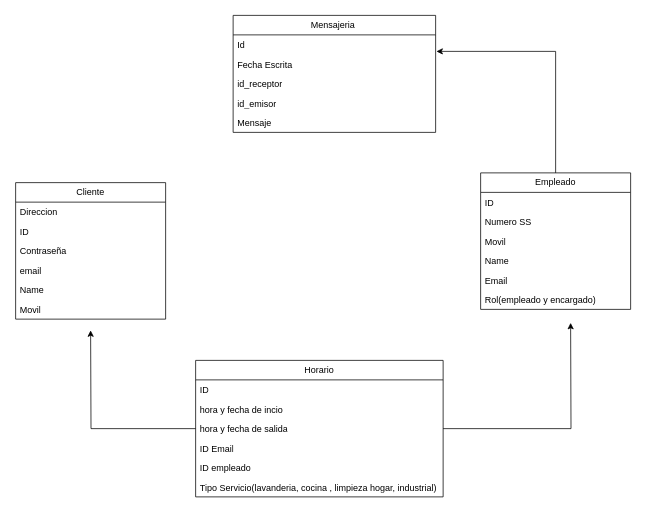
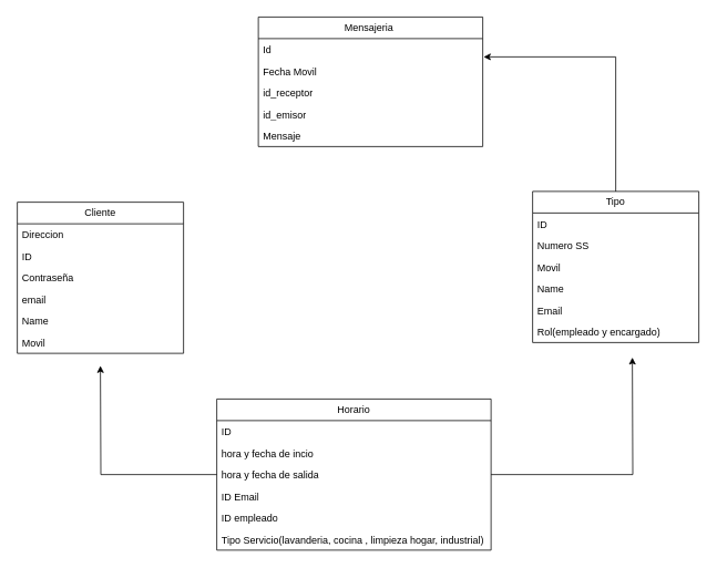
  <mxCell id="0" />
  <mxCell id="1" parent="0" />
  <mxCell id="2" value="Cliente" style="swimlane;fontStyle=0;childLayout=stackLayout;horizontal=1;startSize=26;fillColor=none;horizontalStack=0;resizeParent=1;resizeParentMax=0;resizeLast=0;collapsible=1;marginBottom=0;whiteSpace=wrap;html=1;" vertex="1" parent="1"><mxGeometry y="243" width="200" height="182" as="geometry" x="20" /></mxCell>
  <mxCell id="3" value="Direccion&lt;span style=&quot;white-space: pre;&quot;&gt;&#09;&lt;/span&gt;" style="text;strokeColor=none;fillColor=none;align=left;verticalAlign=top;spacingLeft=4;spacingRight=4;overflow=hidden;rotatable=0;points=[[0,0.5],[1,0.5]];portConstraint=eastwest;whiteSpace=wrap;html=1;" vertex="1" parent="2"><mxGeometry y="26" width="200" height="26" as="geometry" /></mxCell>
  <mxCell id="4" value="ID" style="text;strokeColor=none;fillColor=none;align=left;verticalAlign=top;spacingLeft=4;spacingRight=4;overflow=hidden;rotatable=0;points=[[0,0.5],[1,0.5]];portConstraint=eastwest;whiteSpace=wrap;html=1;" vertex="1" parent="2"><mxGeometry y="52" width="200" height="26" as="geometry" /></mxCell>
  <mxCell id="5" value="Contraseña&amp;nbsp;" style="text;strokeColor=none;fillColor=none;align=left;verticalAlign=top;spacingLeft=4;spacingRight=4;overflow=hidden;rotatable=0;points=[[0,0.5],[1,0.5]];portConstraint=eastwest;whiteSpace=wrap;html=1;" vertex="1" parent="2"><mxGeometry y="78" width="200" height="26" as="geometry" /></mxCell>
  <mxCell id="6" value="email" style="text;strokeColor=none;fillColor=none;align=left;verticalAlign=top;spacingLeft=4;spacingRight=4;overflow=hidden;rotatable=0;points=[[0,0.5],[1,0.5]];portConstraint=eastwest;whiteSpace=wrap;html=1;" vertex="1" parent="2"><mxGeometry y="104" width="200" height="26" as="geometry" /></mxCell>
  <mxCell id="7" value="Name" style="text;strokeColor=none;fillColor=none;align=left;verticalAlign=top;spacingLeft=4;spacingRight=4;overflow=hidden;rotatable=0;points=[[0,0.5],[1,0.5]];portConstraint=eastwest;whiteSpace=wrap;html=1;" vertex="1" parent="2"><mxGeometry y="130" width="200" height="26" as="geometry" /></mxCell>
  <mxCell id="8" value="Movil" style="text;strokeColor=none;fillColor=none;align=left;verticalAlign=top;spacingLeft=4;spacingRight=4;overflow=hidden;rotatable=0;points=[[0,0.5],[1,0.5]];portConstraint=eastwest;whiteSpace=wrap;html=1;" vertex="1" parent="2"><mxGeometry y="156" width="200" height="26" as="geometry" /></mxCell>
- <mxCell id="9" value="Empleado" style="swimlane;fontStyle=0;childLayout=stackLayout;horizontal=1;startSize=26;fillColor=none;horizontalStack=0;resizeParent=1;resizeParentMax=0;resizeLast=0;collapsible=1;marginBottom=0;whiteSpace=wrap;html=1;" vertex="1" parent="1"><mxGeometry x="640" y="230" width="200" height="182" as="geometry" /></mxCell>
+ <mxCell id="9" value="Tipo" style="swimlane;fontStyle=0;childLayout=stackLayout;horizontal=1;startSize=26;fillColor=none;horizontalStack=0;resizeParent=1;resizeParentMax=0;resizeLast=0;collapsible=1;marginBottom=0;whiteSpace=wrap;html=1;" vertex="1" parent="1"><mxGeometry x="640" y="230" width="200" height="182" as="geometry" /></mxCell>
  <mxCell id="10" value="ID&lt;div&gt;&lt;br&gt;&lt;/div&gt;" style="text;strokeColor=none;fillColor=none;align=left;verticalAlign=top;spacingLeft=4;spacingRight=4;overflow=hidden;rotatable=0;points=[[0,0.5],[1,0.5]];portConstraint=eastwest;whiteSpace=wrap;html=1;" vertex="1" parent="9"><mxGeometry y="26" width="200" height="26" as="geometry" /></mxCell>
  <mxCell id="11" value="&lt;div&gt;Numero SS&lt;/div&gt;" style="text;strokeColor=none;fillColor=none;align=left;verticalAlign=top;spacingLeft=4;spacingRight=4;overflow=hidden;rotatable=0;points=[[0,0.5],[1,0.5]];portConstraint=eastwest;whiteSpace=wrap;html=1;" vertex="1" parent="9"><mxGeometry y="52" width="200" height="26" as="geometry" /></mxCell>
  <mxCell id="12" value="Movil" style="text;strokeColor=none;fillColor=none;align=left;verticalAlign=top;spacingLeft=4;spacingRight=4;overflow=hidden;rotatable=0;points=[[0,0.5],[1,0.5]];portConstraint=eastwest;whiteSpace=wrap;html=1;" vertex="1" parent="9"><mxGeometry y="78" width="200" height="26" as="geometry" /></mxCell>
  <mxCell id="13" value="Name" style="text;strokeColor=none;fillColor=none;align=left;verticalAlign=top;spacingLeft=4;spacingRight=4;overflow=hidden;rotatable=0;points=[[0,0.5],[1,0.5]];portConstraint=eastwest;whiteSpace=wrap;html=1;" vertex="1" parent="9"><mxGeometry y="104" width="200" height="26" as="geometry" /></mxCell>
  <mxCell id="14" value="Email" style="text;strokeColor=none;fillColor=none;align=left;verticalAlign=top;spacingLeft=4;spacingRight=4;overflow=hidden;rotatable=0;points=[[0,0.5],[1,0.5]];portConstraint=eastwest;whiteSpace=wrap;html=1;" vertex="1" parent="9"><mxGeometry y="130" width="200" height="26" as="geometry" /></mxCell>
  <mxCell id="15" value="Rol(empleado y encargado)" style="text;strokeColor=none;fillColor=none;align=left;verticalAlign=top;spacingLeft=4;spacingRight=4;overflow=hidden;rotatable=0;points=[[0,0.5],[1,0.5]];portConstraint=eastwest;whiteSpace=wrap;html=1;" vertex="1" parent="9"><mxGeometry y="156" width="200" height="26" as="geometry" /></mxCell>
  <mxCell id="16" style="edgeStyle=orthogonalEdgeStyle;rounded=0;orthogonalLoop=1;jettySize=auto;html=1;" edge="1" parent="1" source="17"><mxGeometry relative="1" as="geometry"><mxPoint x="120" y="440" as="targetPoint" /></mxGeometry></mxCell>
  <mxCell id="17" value="Horario" style="swimlane;fontStyle=0;childLayout=stackLayout;horizontal=1;startSize=26;fillColor=none;horizontalStack=0;resizeParent=1;resizeParentMax=0;resizeLast=0;collapsible=1;marginBottom=0;whiteSpace=wrap;html=1;" vertex="1" parent="1"><mxGeometry x="260" y="480" width="330" height="182" as="geometry" /></mxCell>
  <mxCell id="18" value="ID" style="text;strokeColor=none;fillColor=none;align=left;verticalAlign=top;spacingLeft=4;spacingRight=4;overflow=hidden;rotatable=0;points=[[0,0.5],[1,0.5]];portConstraint=eastwest;whiteSpace=wrap;html=1;" vertex="1" parent="17"><mxGeometry y="26" width="330" height="26" as="geometry" /></mxCell>
  <mxCell id="19" value="hora y fecha de incio" style="text;strokeColor=none;fillColor=none;align=left;verticalAlign=top;spacingLeft=4;spacingRight=4;overflow=hidden;rotatable=0;points=[[0,0.5],[1,0.5]];portConstraint=eastwest;whiteSpace=wrap;html=1;" vertex="1" parent="17"><mxGeometry y="52" width="330" height="26" as="geometry" /></mxCell>
  <mxCell id="20" style="edgeStyle=orthogonalEdgeStyle;rounded=0;orthogonalLoop=1;jettySize=auto;html=1;" edge="1" parent="17" source="21"><mxGeometry relative="1" as="geometry"><mxPoint x="500" y="-50" as="targetPoint" /></mxGeometry></mxCell>
  <mxCell id="21" value="hora y fecha de salida" style="text;strokeColor=none;fillColor=none;align=left;verticalAlign=top;spacingLeft=4;spacingRight=4;overflow=hidden;rotatable=0;points=[[0,0.5],[1,0.5]];portConstraint=eastwest;whiteSpace=wrap;html=1;" vertex="1" parent="17"><mxGeometry y="78" width="330" height="26" as="geometry" /></mxCell>
  <mxCell id="22" value="ID Email" style="text;strokeColor=none;fillColor=none;align=left;verticalAlign=top;spacingLeft=4;spacingRight=4;overflow=hidden;rotatable=0;points=[[0,0.5],[1,0.5]];portConstraint=eastwest;whiteSpace=wrap;html=1;" vertex="1" parent="17"><mxGeometry y="104" width="330" height="26" as="geometry" /></mxCell>
  <mxCell id="23" value="ID empleado" style="text;strokeColor=none;fillColor=none;align=left;verticalAlign=top;spacingLeft=4;spacingRight=4;overflow=hidden;rotatable=0;points=[[0,0.5],[1,0.5]];portConstraint=eastwest;whiteSpace=wrap;html=1;" vertex="1" parent="17"><mxGeometry y="130" width="330" height="26" as="geometry" /></mxCell>
  <mxCell id="24" value="Tipo Servicio(lavanderia, cocina , limpieza hogar, industrial)" style="text;strokeColor=none;fillColor=none;align=left;verticalAlign=top;spacingLeft=4;spacingRight=4;overflow=hidden;rotatable=0;points=[[0,0.5],[1,0.5]];portConstraint=eastwest;whiteSpace=wrap;html=1;" vertex="1" parent="17"><mxGeometry y="156" width="330" height="26" as="geometry" /></mxCell>
  <mxCell id="25" value="Mensajeria&amp;nbsp;" style="swimlane;fontStyle=0;childLayout=stackLayout;horizontal=1;startSize=26;fillColor=none;horizontalStack=0;resizeParent=1;resizeParentMax=0;resizeLast=0;collapsible=1;marginBottom=0;whiteSpace=wrap;html=1;" vertex="1" parent="1"><mxGeometry x="310" y="20" width="270" height="156" as="geometry" /></mxCell>
  <mxCell id="26" value="Id" style="text;strokeColor=none;fillColor=none;align=left;verticalAlign=top;spacingLeft=4;spacingRight=4;overflow=hidden;rotatable=0;points=[[0,0.5],[1,0.5]];portConstraint=eastwest;whiteSpace=wrap;html=1;" vertex="1" parent="25"><mxGeometry y="26" width="270" height="26" as="geometry" /></mxCell>
- <mxCell id="27" value="Fecha Escrita&amp;nbsp;" style="text;strokeColor=none;fillColor=none;align=left;verticalAlign=top;spacingLeft=4;spacingRight=4;overflow=hidden;rotatable=0;points=[[0,0.5],[1,0.5]];portConstraint=eastwest;whiteSpace=wrap;html=1;" vertex="1" parent="25"><mxGeometry y="52" width="270" height="26" as="geometry" /></mxCell>
+ <mxCell id="27" value="Fecha Movil&amp;nbsp;" style="text;strokeColor=none;fillColor=none;align=left;verticalAlign=top;spacingLeft=4;spacingRight=4;overflow=hidden;rotatable=0;points=[[0,0.5],[1,0.5]];portConstraint=eastwest;whiteSpace=wrap;html=1;" vertex="1" parent="25"><mxGeometry y="52" width="270" height="26" as="geometry" /></mxCell>
  <mxCell id="28" value="id_receptor" style="text;strokeColor=none;fillColor=none;align=left;verticalAlign=top;spacingLeft=4;spacingRight=4;overflow=hidden;rotatable=0;points=[[0,0.5],[1,0.5]];portConstraint=eastwest;whiteSpace=wrap;html=1;" vertex="1" parent="25"><mxGeometry y="78" width="270" height="26" as="geometry" /></mxCell>
  <mxCell id="29" value="id_emisor" style="text;strokeColor=none;fillColor=none;align=left;verticalAlign=top;spacingLeft=4;spacingRight=4;overflow=hidden;rotatable=0;points=[[0,0.5],[1,0.5]];portConstraint=eastwest;whiteSpace=wrap;html=1;" vertex="1" parent="25"><mxGeometry y="104" width="270" height="26" as="geometry" /></mxCell>
  <mxCell id="30" value="Mensaje" style="text;strokeColor=none;fillColor=none;align=left;verticalAlign=top;spacingLeft=4;spacingRight=4;overflow=hidden;rotatable=0;points=[[0,0.5],[1,0.5]];portConstraint=eastwest;whiteSpace=wrap;html=1;" vertex="1" parent="25"><mxGeometry y="130" width="270" height="26" as="geometry" /></mxCell>
  <mxCell id="31" style="edgeStyle=orthogonalEdgeStyle;rounded=0;orthogonalLoop=1;jettySize=auto;html=1;entryX=1.004;entryY=0.846;entryDx=0;entryDy=0;entryPerimeter=0;" edge="1" parent="1" source="9" target="26"><mxGeometry relative="1" as="geometry" /></mxCell>
